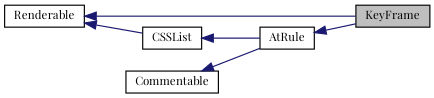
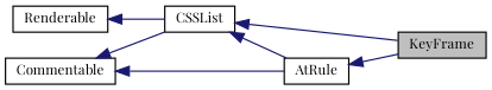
  digraph {
    fontname="Playfair Display"
    rankdir=LR
    node [color=black fillcolor=white fontname="Playfair Display" fontsize=10 shape=record style=filled]
    edge [color=midnightblue dir=back fontname="Playfair Display" fontsize=10 labelfontname=Helvetica labelfontsize=10 style=solid]
    n1 [fillcolor=grey75 fontcolor=black height=0.2 label=KeyFrame width=0.4]
    n2 [height=0.2 label=CSSList width=0.4]
    n3 [height=0.2 label=AtRule width=0.4]
    n4 [height=0.2 label=Renderable width=0.4]
    n5 [height=0.2 label=Commentable width=0.4]
-   n4 -> n1
+   n2 -> n1
    n2 -> n3
    n3 -> n1
    n4 -> n2
+   n5 -> n2
    n5 -> n3
  }
